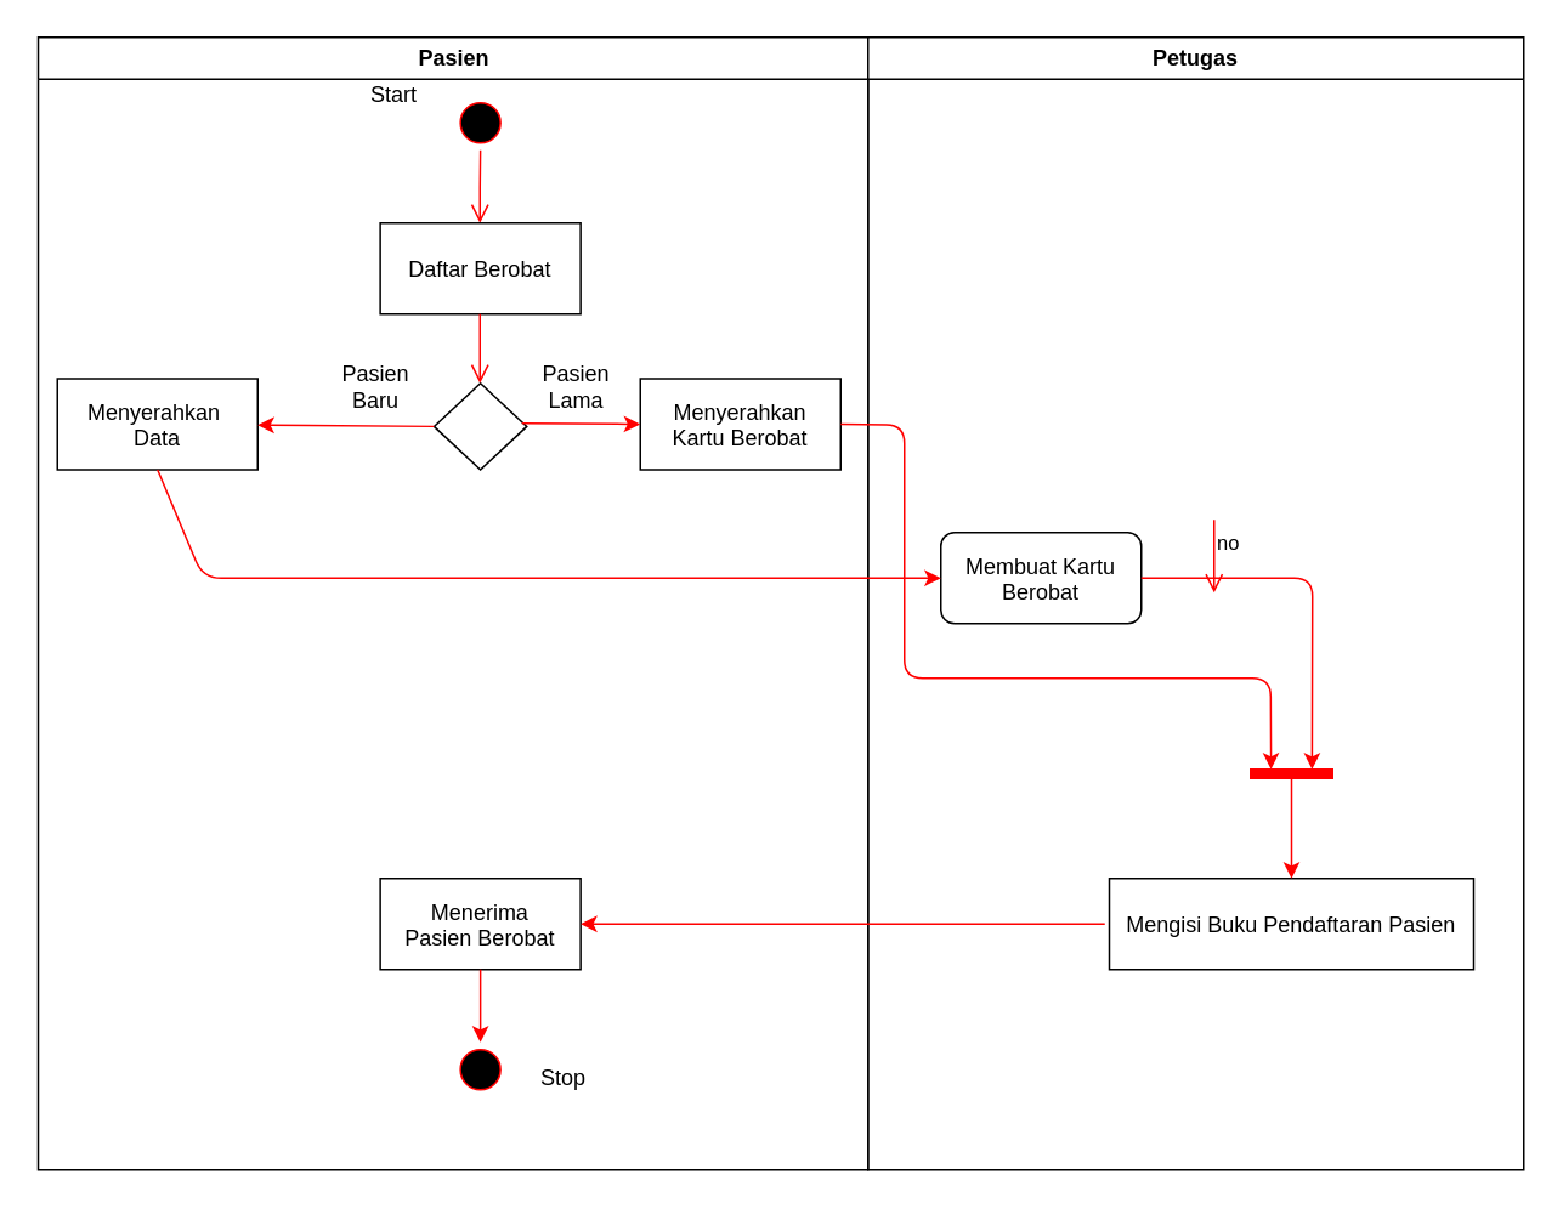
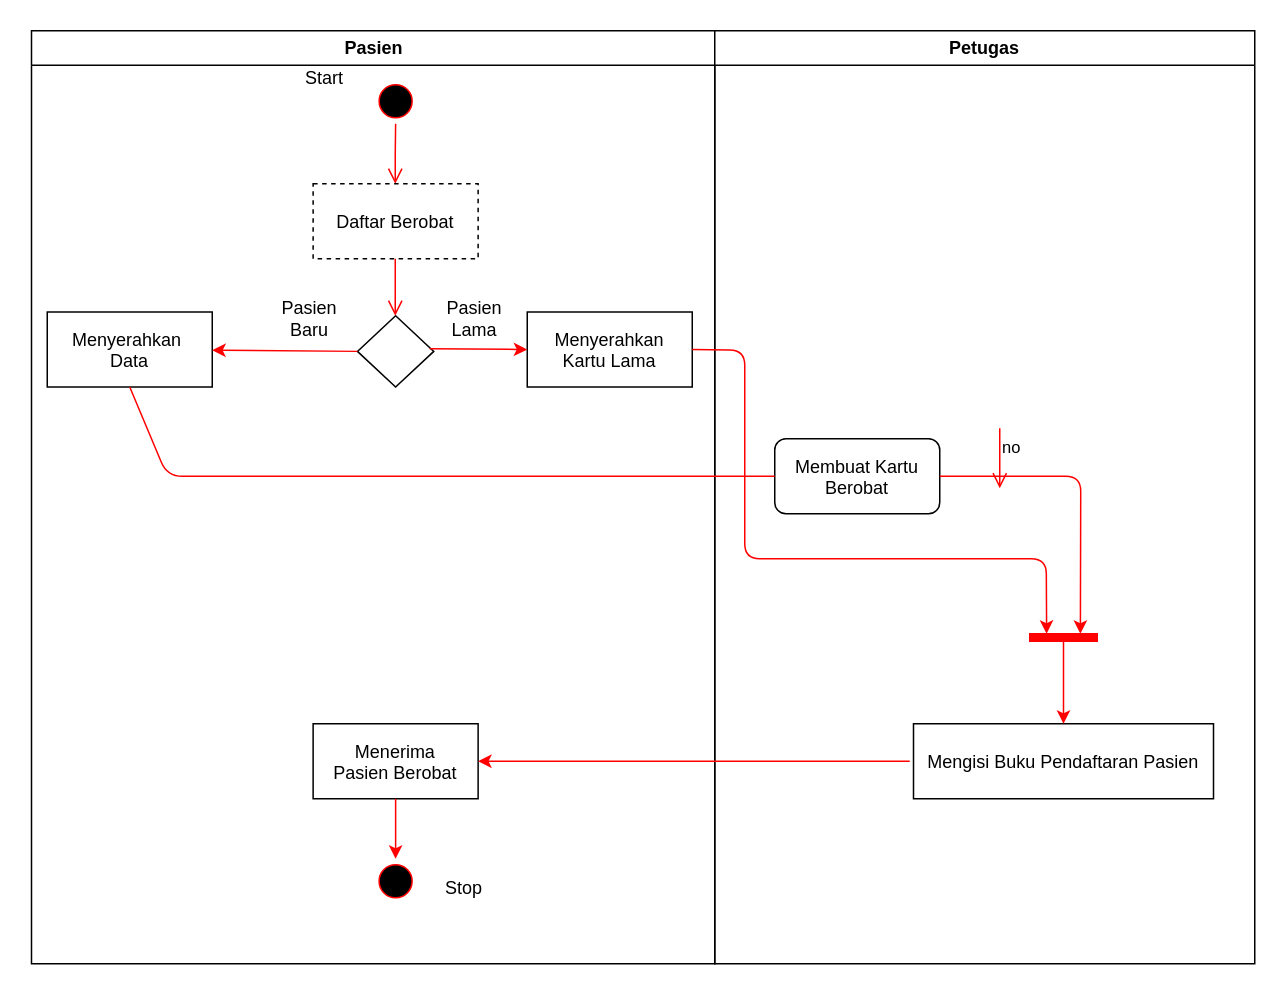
  <mxCell id="0" />
  <mxCell id="1" parent="0" />
  <mxCell id="2" value="Pasien" style="swimlane;whiteSpace=wrap" parent="1" vertex="1"><mxGeometry x="20.5" y="20" width="455.5" height="622" as="geometry" /></mxCell>
  <mxCell id="3" value="" style="ellipse;shape=startState;fillColor=#000000;strokeColor=#ff0000;" parent="2" vertex="1"><mxGeometry x="227.75" y="32" width="30" height="30" as="geometry" /></mxCell>
  <mxCell id="4" value="" style="edgeStyle=elbowEdgeStyle;elbow=horizontal;verticalAlign=bottom;endArrow=open;endSize=8;strokeColor=#FF0000;endFill=1;rounded=0" parent="2" source="3" target="5" edge="1"><mxGeometry x="100" y="40" as="geometry"><mxPoint x="115" y="110" as="targetPoint" /></mxGeometry></mxCell>
- <mxCell id="5" value="Daftar Berobat" style="" parent="2" vertex="1"><mxGeometry x="187.75" y="102" width="110" height="50" as="geometry" /></mxCell>
- <mxCell id="6" value="Menyerahkan&#10;Kartu Berobat" style="" parent="2" vertex="1"><mxGeometry x="330.5" y="187.5" width="110" height="50" as="geometry" /></mxCell>
+ <mxCell id="5" value="Daftar Berobat" style="dashed=1;" parent="2" vertex="1"><mxGeometry x="187.75" y="102" width="110" height="50" as="geometry" /></mxCell>
+ <mxCell id="6" value="Menyerahkan&#10;Kartu Lama" style="" parent="2" vertex="1"><mxGeometry x="330.5" y="187.5" width="110" height="50" as="geometry" /></mxCell>
  <mxCell id="7" value="Menerima&#10;Pasien Berobat" style="" parent="2" vertex="1"><mxGeometry x="187.75" y="462" width="110" height="50" as="geometry" /></mxCell>
  <mxCell id="8" value="Menyerahkan &#10;Data" style="" vertex="1" parent="2"><mxGeometry x="10.5" y="187.5" width="110" height="50" as="geometry" /></mxCell>
  <mxCell id="9" value="" style="rhombus;whiteSpace=wrap;html=1;" vertex="1" parent="2"><mxGeometry x="217.31" y="190" width="50.87" height="47.5" as="geometry" /></mxCell>
  <mxCell id="10" value="" style="endArrow=classic;html=1;exitX=0;exitY=0.5;exitDx=0;exitDy=0;strokeColor=#FF0000;" edge="1" parent="2" source="9" target="8"><mxGeometry width="50" height="50" relative="1" as="geometry"><mxPoint x="125.5" y="212" as="sourcePoint" /><mxPoint x="205.5" y="212" as="targetPoint" /></mxGeometry></mxCell>
  <mxCell id="11" value="Pasien&lt;br&gt;Lama" style="text;html=1;strokeColor=none;fillColor=none;align=center;verticalAlign=middle;whiteSpace=wrap;rounded=0;" vertex="1" parent="2"><mxGeometry x="275.5" y="182" width="40" height="20" as="geometry" /></mxCell>
  <mxCell id="12" value="" style="edgeStyle=elbowEdgeStyle;elbow=horizontal;verticalAlign=bottom;endArrow=open;endSize=8;strokeColor=#FF0000;endFill=1;rounded=0" edge="1" parent="2"><mxGeometry x="-44.75" as="geometry"><mxPoint x="242.25" y="190" as="targetPoint" /><mxPoint x="242.5" y="152" as="sourcePoint" /></mxGeometry></mxCell>
  <mxCell id="13" value="" style="ellipse;shape=startState;fillColor=#000000;strokeColor=#ff0000;" vertex="1" parent="2"><mxGeometry x="227.74" y="552" width="30" height="30" as="geometry" /></mxCell>
  <mxCell id="14" value="" style="endArrow=classic;html=1;strokeColor=#FF0000;exitX=0.5;exitY=1;exitDx=0;exitDy=0;entryX=0.5;entryY=0;entryDx=0;entryDy=0;" edge="1" parent="2" source="7" target="13"><mxGeometry width="50" height="50" relative="1" as="geometry"><mxPoint x="355.5" y="502" as="sourcePoint" /><mxPoint x="405.5" y="452" as="targetPoint" /></mxGeometry></mxCell>
  <mxCell id="15" value="Stop" style="text;html=1;strokeColor=none;fillColor=none;align=center;verticalAlign=middle;whiteSpace=wrap;rounded=0;" vertex="1" parent="2"><mxGeometry x="268.18" y="562" width="40" height="20" as="geometry" /></mxCell>
  <mxCell id="16" value="Petugas" style="swimlane;whiteSpace=wrap" parent="1" vertex="1"><mxGeometry x="476" y="20" width="360" height="622" as="geometry" /></mxCell>
  <mxCell id="17" value="Membuat Kartu&#10;Berobat" style="rounded=1;" parent="16" vertex="1"><mxGeometry x="40" y="272" width="110" height="50" as="geometry" /></mxCell>
  <mxCell id="18" value="" style="endArrow=open;strokeColor=#FF0000;endFill=1;rounded=0" parent="16" edge="1"><mxGeometry relative="1" as="geometry"><mxPoint x="75" y="325" as="targetPoint" /></mxGeometry></mxCell>
  <mxCell id="19" value="no" style="edgeStyle=elbowEdgeStyle;elbow=horizontal;align=left;verticalAlign=top;endArrow=open;endSize=8;strokeColor=#FF0000;endFill=1;rounded=0" parent="16" edge="1"><mxGeometry x="-1" relative="1" as="geometry"><mxPoint x="190" y="305" as="targetPoint" /><mxPoint x="190" y="265" as="sourcePoint" /></mxGeometry></mxCell>
  <mxCell id="20" value="" style="endArrow=open;strokeColor=#FF0000;endFill=1;rounded=0" parent="16" edge="1"><mxGeometry relative="1" as="geometry"><mxPoint x="150" y="245" as="targetPoint" /></mxGeometry></mxCell>
  <mxCell id="21" value="" style="whiteSpace=wrap;strokeColor=#FF0000;fillColor=#FF0000;rotation=90;" parent="16" vertex="1"><mxGeometry x="230" y="382" width="5" height="45" as="geometry" /></mxCell>
  <mxCell id="22" value="Mengisi Buku Pendaftaran Pasien" style="" vertex="1" parent="16"><mxGeometry x="132.5" y="462" width="200" height="50" as="geometry" /></mxCell>
  <mxCell id="23" value="" style="endArrow=classic;html=1;strokeColor=#FF0000;entryX=0.5;entryY=0;entryDx=0;entryDy=0;exitX=1;exitY=0.5;exitDx=0;exitDy=0;" edge="1" parent="16" source="21" target="22"><mxGeometry width="50" height="50" relative="1" as="geometry"><mxPoint x="-100" y="402" as="sourcePoint" /><mxPoint x="-50" y="352" as="targetPoint" /></mxGeometry></mxCell>
  <mxCell id="24" value="" style="endArrow=classic;html=1;entryX=0;entryY=0.25;entryDx=0;entryDy=0;exitX=1;exitY=0.5;exitDx=0;exitDy=0;strokeColor=#FF0000;" edge="1" parent="16" source="17" target="21"><mxGeometry width="50" height="50" relative="1" as="geometry"><mxPoint x="50" y="372" as="sourcePoint" /><mxPoint x="100" y="322" as="targetPoint" /><Array as="points"><mxPoint x="244" y="297" /></Array></mxGeometry></mxCell>
  <mxCell id="25" value="" style="endArrow=classic;html=1;entryX=0;entryY=0.5;entryDx=0;entryDy=0;strokeColor=#FF0000;" edge="1" parent="1" target="6"><mxGeometry width="50" height="50" relative="1" as="geometry"><mxPoint x="286" y="232" as="sourcePoint" /><mxPoint x="346" y="232" as="targetPoint" /></mxGeometry></mxCell>
  <mxCell id="26" value="Pasien&lt;br&gt;Baru" style="text;html=1;strokeColor=none;fillColor=none;align=center;verticalAlign=middle;whiteSpace=wrap;rounded=0;" vertex="1" parent="1"><mxGeometry x="186" y="202" width="40" height="20" as="geometry" /></mxCell>
- <mxCell id="27" value="" style="endArrow=classic;html=1;strokeColor=#FF0000;exitX=0.5;exitY=1;exitDx=0;exitDy=0;entryX=0;entryY=0.5;entryDx=0;entryDy=0;" edge="1" parent="1" source="8" target="17"><mxGeometry width="50" height="50" relative="1" as="geometry"><mxPoint x="376" y="422" as="sourcePoint" /><mxPoint x="426" y="372" as="targetPoint" /><Array as="points"><mxPoint x="111" y="317" /></Array></mxGeometry></mxCell>
+ <mxCell id="27" value="" style="endArrow=none;html=1;strokeColor=#FF0000;exitX=0.5;exitY=1;exitDx=0;exitDy=0;entryX=0;entryY=0.5;entryDx=0;entryDy=0;" edge="1" parent="1" source="8" target="17"><mxGeometry width="50" height="50" relative="1" as="geometry"><mxPoint x="376" y="422" as="sourcePoint" /><mxPoint x="426" y="372" as="targetPoint" /><Array as="points"><mxPoint x="111" y="317" /></Array></mxGeometry></mxCell>
  <mxCell id="28" value="" style="endArrow=classic;html=1;strokeColor=#FF0000;exitX=1;exitY=0.5;exitDx=0;exitDy=0;entryX=0;entryY=0.75;entryDx=0;entryDy=0;" edge="1" parent="1" source="6" target="21"><mxGeometry width="50" height="50" relative="1" as="geometry"><mxPoint x="376" y="422" as="sourcePoint" /><mxPoint x="426" y="372" as="targetPoint" /><Array as="points"><mxPoint x="496" y="233" /><mxPoint x="496" y="372" /><mxPoint x="697" y="372" /></Array></mxGeometry></mxCell>
  <mxCell id="29" value="" style="endArrow=classic;html=1;strokeColor=#FF0000;entryX=1;entryY=0.5;entryDx=0;entryDy=0;" edge="1" parent="1" target="7"><mxGeometry width="50" height="50" relative="1" as="geometry"><mxPoint x="606" y="507" as="sourcePoint" /><mxPoint x="426" y="472" as="targetPoint" /></mxGeometry></mxCell>
  <mxCell id="30" value="Start" style="text;html=1;strokeColor=none;fillColor=none;align=center;verticalAlign=middle;whiteSpace=wrap;rounded=0;" vertex="1" parent="1"><mxGeometry x="196" y="42" width="40" height="20" as="geometry" /></mxCell>
